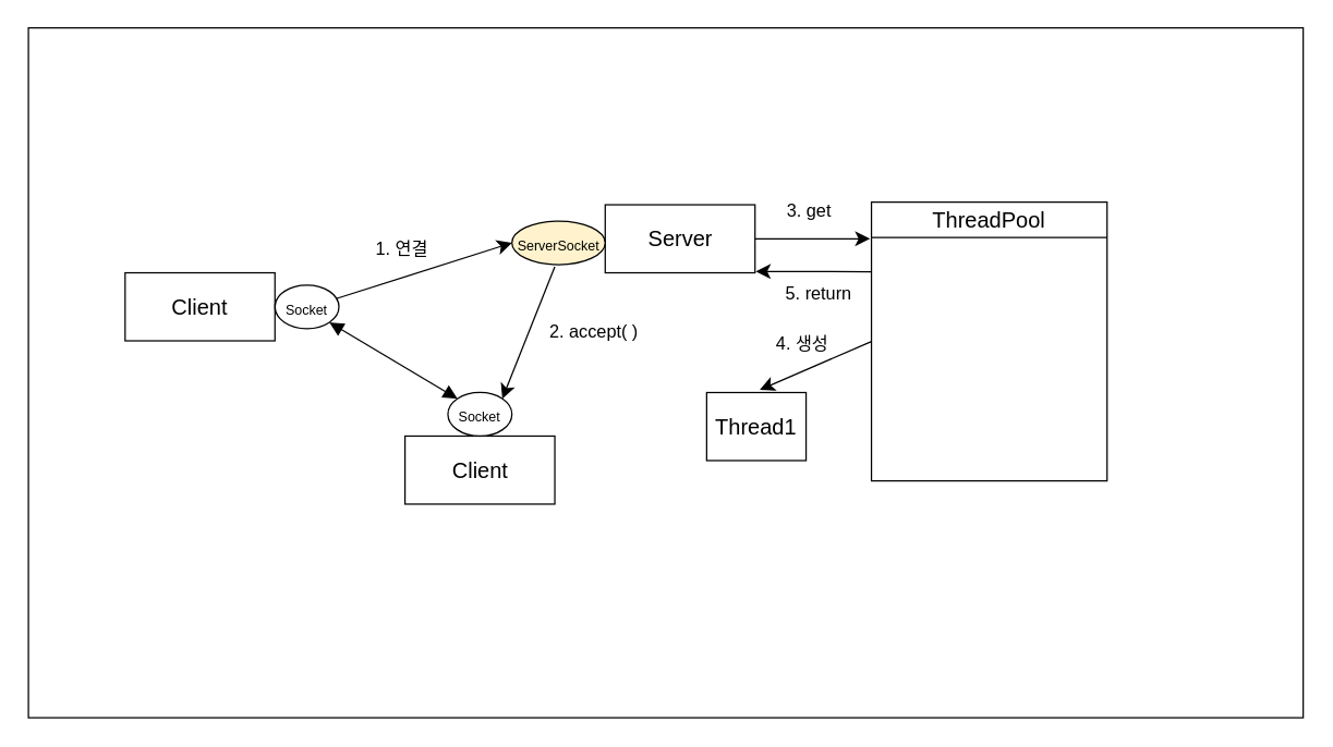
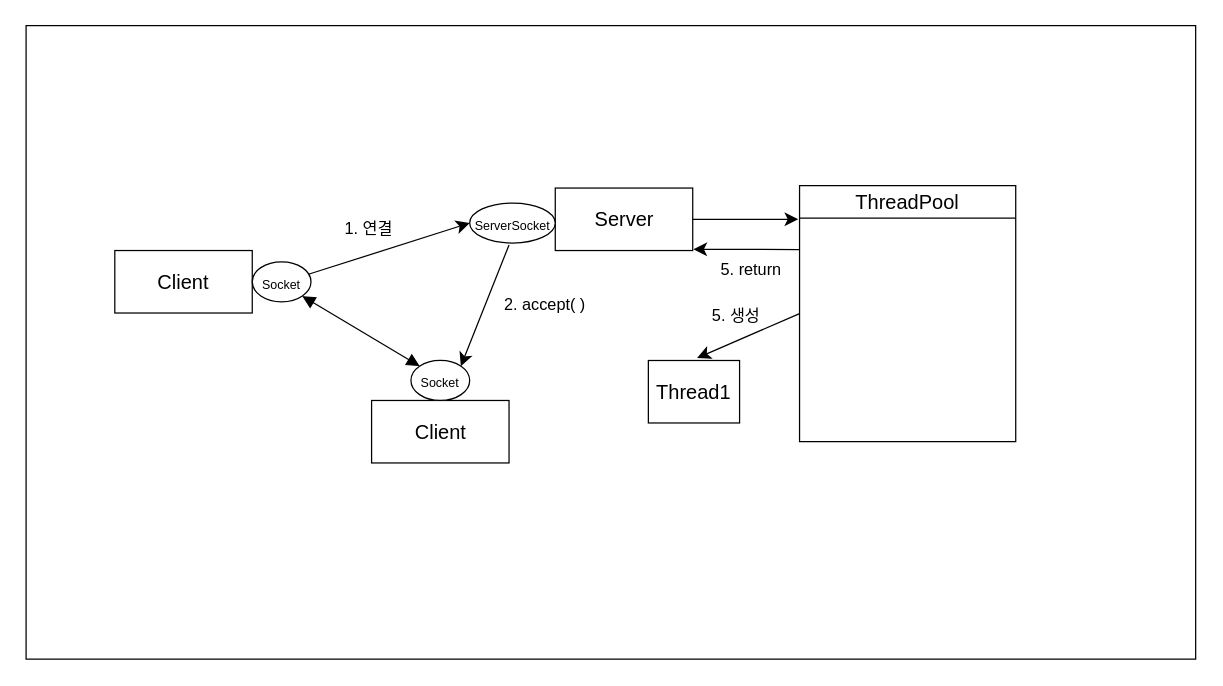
  <mxCell id="0" />
  <mxCell id="1" parent="0" />
  <mxCell id="2" value="Client" style="html=1;whiteSpace=wrap;fontSize=16;" vertex="1" parent="1"><mxGeometry x="91" y="200" width="110" height="50" as="geometry" /></mxCell>
  <mxCell id="3" value="&lt;font style=&quot;font-size: 10px;&quot;&gt;Socket&lt;/font&gt;" style="ellipse;whiteSpace=wrap;html=1;fontSize=16;" vertex="1" parent="1"><mxGeometry x="201" y="209" width="47" height="32" as="geometry" /></mxCell>
  <mxCell id="4" value="Client" style="html=1;whiteSpace=wrap;fontSize=16;" vertex="1" parent="1"><mxGeometry x="296.5" y="320" width="110" height="50" as="geometry" /></mxCell>
  <mxCell id="5" value="&lt;font style=&quot;font-size: 10px;&quot;&gt;Socket&lt;/font&gt;" style="ellipse;whiteSpace=wrap;html=1;fontSize=16;" vertex="1" parent="1"><mxGeometry x="328" y="288" width="47" height="32" as="geometry" /></mxCell>
  <mxCell id="6" value="Server" style="html=1;whiteSpace=wrap;fontSize=16;" vertex="1" parent="1"><mxGeometry x="443.5" y="150" width="110" height="50" as="geometry" /></mxCell>
- <mxCell id="7" value="&lt;font style=&quot;font-size: 10px;&quot;&gt;ServerSocket&lt;/font&gt;" style="ellipse;whiteSpace=wrap;html=1;fontSize=16;fillColor=#fff2cc;" vertex="1" parent="1"><mxGeometry x="375" y="162" width="68.5" height="32" as="geometry" /></mxCell>
+ <mxCell id="7" value="&lt;font style=&quot;font-size: 10px;&quot;&gt;ServerSocket&lt;/font&gt;" style="ellipse;whiteSpace=wrap;html=1;fontSize=16;" vertex="1" parent="1"><mxGeometry x="375" y="162" width="68.5" height="32" as="geometry" /></mxCell>
  <mxCell id="8" value="" style="endArrow=block;startArrow=block;endFill=1;startFill=1;html=1;rounded=0;fontSize=12;startSize=8;endSize=8;curved=1;entryX=0;entryY=0;entryDx=0;entryDy=0;exitX=1;exitY=1;exitDx=0;exitDy=0;" edge="1" parent="1" source="3" target="5"><mxGeometry width="160" relative="1" as="geometry"><mxPoint x="238" y="238" as="sourcePoint" /><mxPoint x="398" y="238" as="targetPoint" /></mxGeometry></mxCell>
  <mxCell id="9" value="&lt;font style=&quot;font-size: 13px;&quot;&gt;1. 연결&lt;/font&gt;" style="text;html=1;align=center;verticalAlign=middle;resizable=0;points=[];autosize=1;strokeColor=none;fillColor=none;fontSize=16;" vertex="1" parent="1"><mxGeometry x="266" y="165" width="55" height="31" as="geometry" /></mxCell>
  <mxCell id="10" value="&lt;font style=&quot;font-size: 13px;&quot;&gt;2. accept( )&lt;/font&gt;" style="text;html=1;align=center;verticalAlign=middle;resizable=0;points=[];autosize=1;strokeColor=none;fillColor=none;fontSize=16;" vertex="1" parent="1"><mxGeometry x="393" y="226" width="83" height="31" as="geometry" /></mxCell>
  <mxCell id="11" style="edgeStyle=none;curved=1;rounded=0;orthogonalLoop=1;jettySize=auto;html=1;exitX=0;exitY=0.5;exitDx=0;exitDy=0;fontSize=12;startSize=8;endSize=8;" edge="1" parent="1" source="13"><mxGeometry relative="1" as="geometry"><mxPoint x="557" y="286" as="targetPoint" /></mxGeometry></mxCell>
  <mxCell id="12" style="edgeStyle=none;curved=1;rounded=0;orthogonalLoop=1;jettySize=auto;html=1;exitX=0;exitY=0.25;exitDx=0;exitDy=0;fontSize=12;startSize=8;endSize=8;" edge="1" parent="1" source="13"><mxGeometry relative="1" as="geometry"><mxPoint x="554" y="199" as="targetPoint" /></mxGeometry></mxCell>
  <mxCell id="13" value="ThreadPool" style="swimlane;fontStyle=0;childLayout=stackLayout;horizontal=1;startSize=26;fillColor=none;horizontalStack=0;resizeParent=1;resizeParentMax=0;resizeLast=0;collapsible=1;marginBottom=0;whiteSpace=wrap;html=1;fontSize=16;" vertex="1" parent="1"><mxGeometry x="639" y="148" width="173" height="205" as="geometry" /></mxCell>
  <mxCell id="14" value="" style="edgeStyle=none;orthogonalLoop=1;jettySize=auto;html=1;rounded=0;fontSize=12;startSize=8;endSize=8;curved=1;entryX=0;entryY=0.5;entryDx=0;entryDy=0;" edge="1" parent="1" target="7"><mxGeometry width="140" relative="1" as="geometry"><mxPoint x="246" y="219" as="sourcePoint" /><mxPoint x="386" y="219" as="targetPoint" /><Array as="points" /></mxGeometry></mxCell>
  <mxCell id="15" value="" style="edgeStyle=none;orthogonalLoop=1;jettySize=auto;html=1;rounded=0;fontSize=12;startSize=8;endSize=8;curved=1;entryX=1;entryY=0;entryDx=0;entryDy=0;" edge="1" parent="1" target="5"><mxGeometry width="140" relative="1" as="geometry"><mxPoint x="406.5" y="195.5" as="sourcePoint" /><mxPoint x="535.5" y="154.5" as="targetPoint" /><Array as="points" /></mxGeometry></mxCell>
  <mxCell id="16" style="edgeStyle=none;curved=1;rounded=0;orthogonalLoop=1;jettySize=auto;html=1;exitX=1;exitY=0.5;exitDx=0;exitDy=0;fontSize=12;startSize=8;endSize=8;" edge="1" parent="1" source="6"><mxGeometry relative="1" as="geometry"><mxPoint x="638" y="175" as="targetPoint" /></mxGeometry></mxCell>
- <mxCell id="17" value="&lt;font style=&quot;font-size: 13px;&quot;&gt;3. get&lt;/font&gt;" style="text;html=1;align=center;verticalAlign=middle;resizable=0;points=[];autosize=1;strokeColor=none;fillColor=none;fontSize=16;" vertex="1" parent="1"><mxGeometry x="567" y="137" width="51" height="31" as="geometry" /></mxCell>
  <mxCell id="18" value="Thread1" style="html=1;whiteSpace=wrap;fontSize=16;" vertex="1" parent="1"><mxGeometry x="518" y="288" width="73" height="50" as="geometry" /></mxCell>
  <mxCell id="19" value="&lt;font style=&quot;font-size: 13px;&quot;&gt;5. return&lt;/font&gt;" style="text;html=1;align=center;verticalAlign=middle;resizable=0;points=[];autosize=1;strokeColor=none;fillColor=none;fontSize=16;" vertex="1" parent="1"><mxGeometry x="567" y="198" width="66" height="31" as="geometry" /></mxCell>
- <mxCell id="20" value="&lt;span style=&quot;font-size: 13px;&quot;&gt;4. 생성&lt;/span&gt;" style="text;html=1;align=center;verticalAlign=middle;resizable=0;points=[];autosize=1;strokeColor=none;fillColor=none;fontSize=16;" vertex="1" parent="1"><mxGeometry x="560" y="235" width="55" height="31" as="geometry" /></mxCell>
+ <mxCell id="20" value="&lt;span style=&quot;font-size: 13px;&quot;&gt;5. 생성&lt;/span&gt;" style="text;html=1;align=center;verticalAlign=middle;resizable=0;points=[];autosize=1;strokeColor=none;fillColor=none;fontSize=16;" vertex="1" parent="1"><mxGeometry x="560" y="235" width="55" height="31" as="geometry" /></mxCell>
  <mxCell id="21" value="" style="whiteSpace=wrap;html=1;fontSize=16;fillColor=none;" vertex="1" parent="1"><mxGeometry x="20" y="20" width="936" height="507" as="geometry" /></mxCell>
